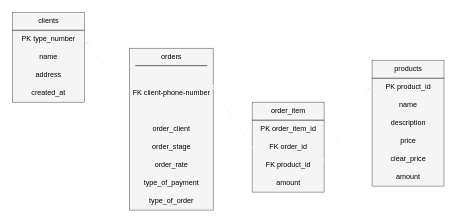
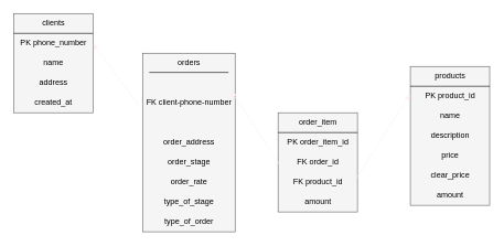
  <mxCell id="0" />
  <mxCell id="1" parent="0" />
  <mxCell id="2" value="" style="rounded=0;whiteSpace=wrap;html=1;fillColor=#f5f5f5;strokeColor=#666666;fontColor=#333333;" parent="1" vertex="1"><mxGeometry x="20" y="20" width="120" height="150" as="geometry" /></mxCell>
  <mxCell id="3" value="clients" style="text;html=1;align=center;verticalAlign=middle;resizable=0;points=[];autosize=1;fontColor=#000000;" parent="1" vertex="1"><mxGeometry x="50" y="20" width="60" height="30" as="geometry" /></mxCell>
  <mxCell id="4" value="" style="endArrow=none;html=1;fontColor=#000000;strokeColor=#000000;" parent="1" edge="1"><mxGeometry width="50" height="50" relative="1" as="geometry"><mxPoint x="20" y="50" as="sourcePoint" /><mxPoint x="140" y="50" as="targetPoint" /></mxGeometry></mxCell>
- <mxCell id="5" value="PK type_number" style="text;html=1;align=center;verticalAlign=middle;resizable=0;points=[];autosize=1;fontColor=#000000;" parent="1" vertex="1"><mxGeometry x="20" y="50" width="120" height="30" as="geometry" /></mxCell>
+ <mxCell id="5" value="PK phone_number" style="text;html=1;align=center;verticalAlign=middle;resizable=0;points=[];autosize=1;fontColor=#000000;" parent="1" vertex="1"><mxGeometry x="20" y="50" width="120" height="30" as="geometry" /></mxCell>
  <mxCell id="6" value="name" style="text;html=1;align=center;verticalAlign=middle;resizable=0;points=[];autosize=1;fontColor=#000000;" parent="1" vertex="1"><mxGeometry x="55" y="80" width="50" height="30" as="geometry" /></mxCell>
  <mxCell id="7" value="address" style="text;html=1;align=center;verticalAlign=middle;resizable=0;points=[];autosize=1;fontColor=#000000;" parent="1" vertex="1"><mxGeometry x="45" y="110" width="70" height="30" as="geometry" /></mxCell>
  <mxCell id="8" value="created_at" style="text;html=1;align=center;verticalAlign=middle;resizable=0;points=[];autosize=1;fontColor=#000000;" parent="1" vertex="1"><mxGeometry x="40" y="140" width="80" height="30" as="geometry" /></mxCell>
  <mxCell id="9" value="" style="rounded=0;whiteSpace=wrap;html=1;fillColor=#f5f5f5;strokeColor=#666666;fontColor=#333333;" parent="1" vertex="1"><mxGeometry x="620" y="100" width="120" height="210" as="geometry" /></mxCell>
  <mxCell id="10" value="products" style="text;html=1;align=center;verticalAlign=middle;resizable=0;points=[];autosize=1;fontColor=#000000;" parent="1" vertex="1"><mxGeometry x="645" y="100" width="70" height="30" as="geometry" /></mxCell>
  <mxCell id="11" value="" style="endArrow=none;html=1;fontColor=#000000;strokeColor=#000000;" parent="1" edge="1"><mxGeometry width="50" height="50" relative="1" as="geometry"><mxPoint x="620" y="130" as="sourcePoint" /><mxPoint x="740" y="130" as="targetPoint" /></mxGeometry></mxCell>
  <mxCell id="12" value="PK product_id" style="text;html=1;align=center;verticalAlign=middle;resizable=0;points=[];autosize=1;fontColor=#000000;" parent="1" vertex="1"><mxGeometry x="630" y="130" width="100" height="30" as="geometry" /></mxCell>
  <mxCell id="13" value="name" style="text;html=1;align=center;verticalAlign=middle;resizable=0;points=[];autosize=1;fontColor=#000000;" parent="1" vertex="1"><mxGeometry x="655" y="160" width="50" height="30" as="geometry" /></mxCell>
  <mxCell id="14" value="description" style="text;html=1;align=center;verticalAlign=middle;resizable=0;points=[];autosize=1;fontColor=#000000;" parent="1" vertex="1"><mxGeometry x="640" y="190" width="80" height="30" as="geometry" /></mxCell>
  <mxCell id="15" value="price" style="text;html=1;align=center;verticalAlign=middle;resizable=0;points=[];autosize=1;fontColor=#000000;" parent="1" vertex="1"><mxGeometry x="655" y="220" width="50" height="30" as="geometry" /></mxCell>
  <mxCell id="16" value="amount" style="text;html=1;align=center;verticalAlign=middle;resizable=0;points=[];autosize=1;fontColor=#000000;" parent="1" vertex="1"><mxGeometry x="650" y="280" width="60" height="30" as="geometry" /></mxCell>
  <mxCell id="17" value="" style="rounded=0;whiteSpace=wrap;html=1;fillColor=#f5f5f5;strokeColor=#666666;fontColor=#333333;" parent="1" vertex="1"><mxGeometry x="215" y="80" width="140" height="270" as="geometry" /></mxCell>
  <mxCell id="18" value="orders" style="text;html=1;align=center;verticalAlign=middle;resizable=0;points=[];autosize=1;fontColor=#000000;" parent="1" vertex="1"><mxGeometry x="255" y="80" width="60" height="30" as="geometry" /></mxCell>
  <mxCell id="19" value="" style="endArrow=none;html=1;fontColor=#000000;strokeColor=#000000;" parent="1" edge="1"><mxGeometry width="50" height="50" relative="1" as="geometry"><mxPoint x="225" y="109" as="sourcePoint" /><mxPoint x="345" y="109" as="targetPoint" /></mxGeometry></mxCell>
  <mxCell id="20" style="edgeStyle=none;html=1;entryX=1.005;entryY=0.539;entryDx=0;entryDy=0;entryPerimeter=0;strokeColor=#FFF0F0;fontColor=#000000;" parent="1" target="5" edge="1"><mxGeometry relative="1" as="geometry"><mxPoint x="210" y="160" as="sourcePoint" /></mxGeometry></mxCell>
  <mxCell id="21" value="FK client-phone-number" style="text;html=1;align=center;verticalAlign=middle;resizable=0;points=[];autosize=1;fontColor=#000000;" parent="1" vertex="1"><mxGeometry x="210" y="140" width="150" height="30" as="geometry" /></mxCell>
  <mxCell id="22" value="" style="rounded=0;whiteSpace=wrap;html=1;fillColor=#f5f5f5;strokeColor=#666666;fontColor=#333333;" parent="1" vertex="1"><mxGeometry x="420" y="170" width="120" height="150" as="geometry" /></mxCell>
  <mxCell id="23" value="order_item" style="text;html=1;align=center;verticalAlign=middle;resizable=0;points=[];autosize=1;fontColor=#000000;" parent="1" vertex="1"><mxGeometry x="440" y="170" width="80" height="30" as="geometry" /></mxCell>
  <mxCell id="24" value="" style="endArrow=none;html=1;fontColor=#000000;strokeColor=#000000;" parent="1" edge="1"><mxGeometry width="50" height="50" relative="1" as="geometry"><mxPoint x="420" y="200" as="sourcePoint" /><mxPoint x="540" y="200" as="targetPoint" /></mxGeometry></mxCell>
  <mxCell id="25" value="PK order_item_id" style="text;html=1;align=center;verticalAlign=middle;resizable=0;points=[];autosize=1;fontColor=#000000;" parent="1" vertex="1"><mxGeometry x="420" y="200" width="120" height="30" as="geometry" /></mxCell>
  <mxCell id="26" style="edgeStyle=none;html=1;entryX=0.964;entryY=0.217;entryDx=0;entryDy=0;entryPerimeter=0;strokeColor=#FFF0F0;fontColor=#000000;" parent="1" target="17" edge="1"><mxGeometry relative="1" as="geometry"><mxPoint x="430" y="260" as="sourcePoint" /></mxGeometry></mxCell>
  <mxCell id="27" value="FK order_id" style="text;html=1;align=center;verticalAlign=middle;resizable=0;points=[];autosize=1;fontColor=#000000;" parent="1" vertex="1"><mxGeometry x="435" y="230" width="90" height="30" as="geometry" /></mxCell>
  <mxCell id="28" style="edgeStyle=none;html=1;entryX=-0.006;entryY=0.202;entryDx=0;entryDy=0;entryPerimeter=0;strokeColor=#FFF0F0;fontColor=#000000;exitX=1.025;exitY=0.612;exitDx=0;exitDy=0;exitPerimeter=0;" parent="1" source="29" target="9" edge="1"><mxGeometry relative="1" as="geometry" /></mxCell>
  <mxCell id="29" value="FK product_id" style="text;html=1;align=center;verticalAlign=middle;resizable=0;points=[];autosize=1;fontColor=#000000;" parent="1" vertex="1"><mxGeometry x="430" y="260" width="100" height="30" as="geometry" /></mxCell>
  <mxCell id="30" value="amount" style="text;html=1;align=center;verticalAlign=middle;resizable=0;points=[];autosize=1;fontColor=#000000;" parent="1" vertex="1"><mxGeometry x="450" y="290" width="60" height="30" as="geometry" /></mxCell>
  <mxCell id="31" value="clear_price" style="text;html=1;align=center;verticalAlign=middle;resizable=0;points=[];autosize=1;fontColor=#000000;" parent="1" vertex="1"><mxGeometry x="640" y="250" width="80" height="30" as="geometry" /></mxCell>
- <mxCell id="32" value="type_of_payment" style="text;html=1;align=center;verticalAlign=middle;resizable=0;points=[];autosize=1;fontColor=#000000;" parent="1" vertex="1"><mxGeometry x="225" y="290" width="120" height="30" as="geometry" /></mxCell>
- <mxCell id="33" value="order_client" style="text;html=1;align=center;verticalAlign=middle;resizable=0;points=[];autosize=1;fontColor=#000000;" parent="1" vertex="1"><mxGeometry x="235" y="200" width="100" height="30" as="geometry" /></mxCell>
+ <mxCell id="32" value="type_of_stage" style="text;html=1;align=center;verticalAlign=middle;resizable=0;points=[];autosize=1;fontColor=#000000;" parent="1" vertex="1"><mxGeometry x="225" y="290" width="120" height="30" as="geometry" /></mxCell>
+ <mxCell id="33" value="order_address" style="text;html=1;align=center;verticalAlign=middle;resizable=0;points=[];autosize=1;fontColor=#000000;" parent="1" vertex="1"><mxGeometry x="235" y="200" width="100" height="30" as="geometry" /></mxCell>
  <mxCell id="34" value="order_stage" style="text;html=1;align=center;verticalAlign=middle;resizable=0;points=[];autosize=1;fontColor=#000000;" parent="1" vertex="1"><mxGeometry x="240" y="230" width="90" height="30" as="geometry" /></mxCell>
  <mxCell id="35" value="order_rate" style="text;html=1;align=center;verticalAlign=middle;resizable=0;points=[];autosize=1;fontColor=#000000;" parent="1" vertex="1"><mxGeometry x="245" y="260" width="80" height="30" as="geometry" /></mxCell>
  <mxCell id="36" value="type_of_order" style="text;html=1;align=center;verticalAlign=middle;resizable=0;points=[];autosize=1;fontColor=#000000;" parent="1" vertex="1"><mxGeometry x="235" y="320" width="100" height="30" as="geometry" /></mxCell>
